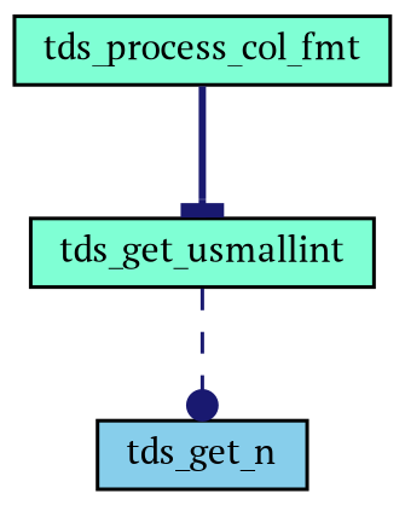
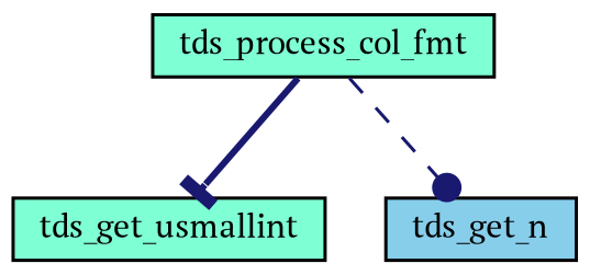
  digraph {
    fontname="PT Serif"
    rankdir=TB
    node [color=black fillcolor=aquamarine fontname="PT Serif" fontsize=10 shape=record style=filled]
    edge [color=midnightblue fontname="PT Serif" fontsize=10 labelfontname=Helvetica labelfontsize=10]
    n1 [fontcolor=black height=0.2 label=tds_process_col_fmt width=0.4]
    n2 [height=0.2 label=tds_get_usmallint width=0.4]
    n3 [fillcolor=skyblue height=0.2 label=tds_get_n width=0.4]
    n1 -> n2 [arrowhead=tee style=bold]
-   n2 -> n3 [arrowhead=dot style=dashed]
+   n1 -> n3 [arrowhead=dot style=dashed]
  }
